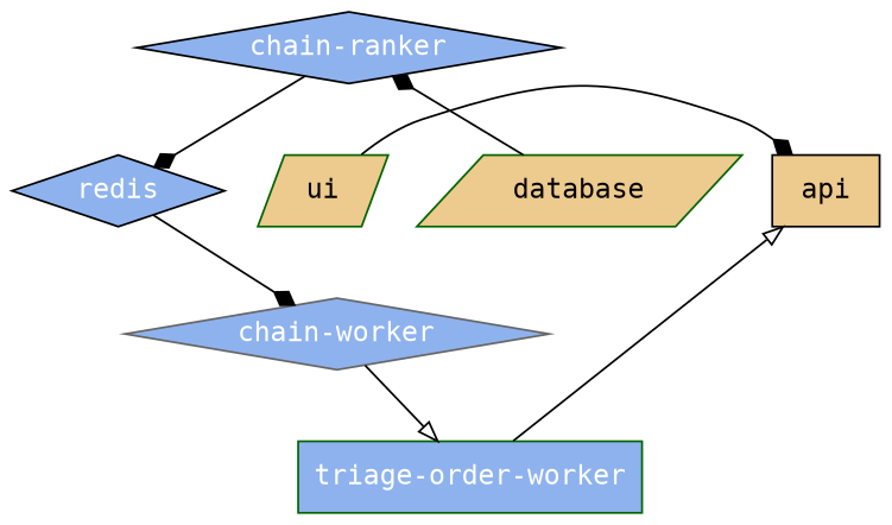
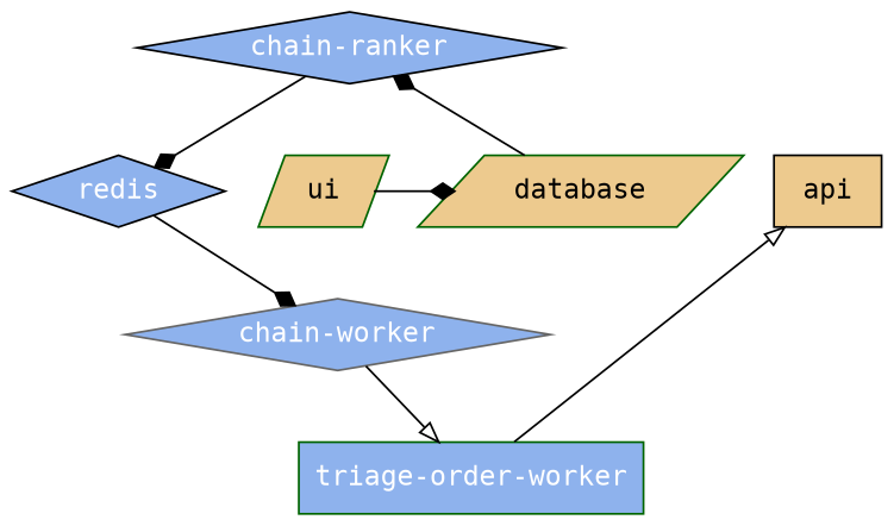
  digraph {
    fontname="DejaVu Sans Mono"
    node [color=black fillcolor="#8eb2ed" fontcolor=white fontname="DejaVu Sans Mono" shape=diamond style=filled]
    edge [arrowhead=diamond fontname="DejaVu Sans Mono"]
    n1 [label="chain-ranker"]
    n2 [label=redis]
    n3 [color=darkgreen fillcolor="#edca8e" fontcolor=black label=ui shape=parallelogram]
    n4 [fillcolor="#edca8e" fontcolor=black label=api shape=box]
    n5 [color=darkgreen fillcolor="#edca8e" fontcolor=black label=database shape=parallelogram]
    n6 [color=gray40 label="chain-worker"]
    n7 [color=darkgreen label="triage-order-worker" shape=box]
    subgraph sub_1 {
      subgraph sub_2 {
        rank=same
        n1
      }
      subgraph sub_3 {
        rank=same
        n2
        n3
        n4
        n5
      }
      subgraph sub_4 {
        rank=same
        n6
      }
      subgraph sub_5 {
        rank=same
        n7
      }
    }
    n1 -> n2
    n2 -> n6
-   n3 -> n4
+   n3 -> n5
    n5 -> n1
    n6 -> n7 [arrowhead=onormal]
    n7 -> n4 [arrowhead=onormal]
  }
